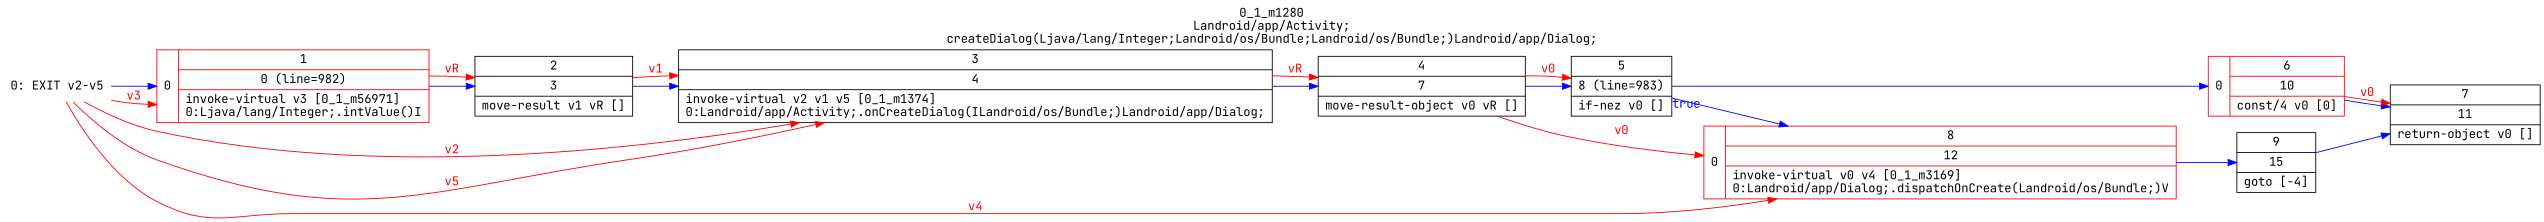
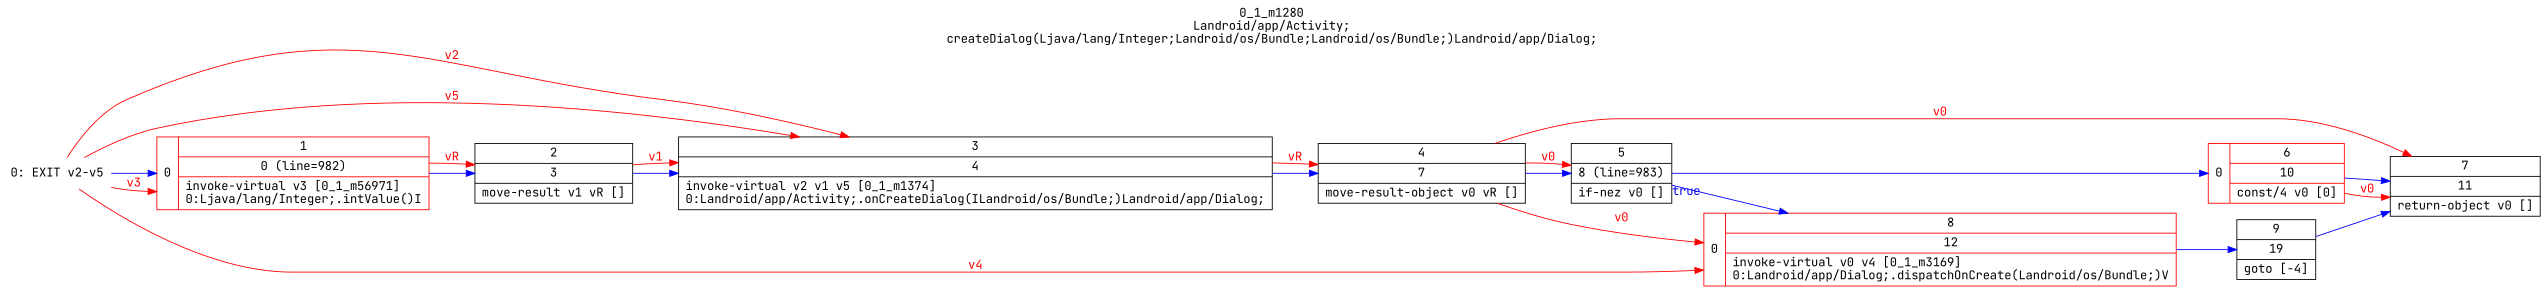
  digraph {
    fontname="JetBrains Mono"
    label="0_1_m1280\nLandroid/app/Activity;\ncreateDialog(Ljava/lang/Integer;Landroid/os/Bundle;Landroid/os/Bundle;)Landroid/app/Dialog;"
    labelloc=t
    rankdir=LR
    node [fontname="JetBrains Mono" shape=record]
    edge [color=red fontcolor=red fontname="JetBrains Mono"]
    n1 [label="0: EXIT v2-v5" shape=plaintext]
    n2 [color=red label="{0|{1|0 (line=982)|invoke-virtual v3 [0_1_m56971]\l0:Ljava/lang/Integer;.intValue()I\l}}"]
    n3 [label="3|4|invoke-virtual v2 v1 v5 [0_1_m1374]\l0:Landroid/app/Activity;.onCreateDialog(ILandroid/os/Bundle;)Landroid/app/Dialog;\l"]
    n4 [color=red label="{0|{8|12|invoke-virtual v0 v4 [0_1_m3169]\l0:Landroid/app/Dialog;.dispatchOnCreate(Landroid/os/Bundle;)V\l}}"]
    n5 [label="2|3|move-result v1 vR []\l"]
    n6 [label="4|7|move-result-object v0 vR []\l"]
-   n7 [label="9|15|goto [-4]\l"]
+   n7 [label="9|19|goto [-4]\l"]
    n8 [label="5|8 (line=983)|if-nez v0 []\l"]
    n9 [label="7|11|return-object v0 []\l"]
    n10 [color=red label="{0|{6|10|const/4 v0 [0]\l}}"]
    n1 -> n2 [color=blue fontcolor=blue weight=100]
    n1 -> n2 [label=v3]
    n1 -> n3 [label=v2]
    n1 -> n3 [label=v5]
    n1 -> n4 [label=v4]
    n2 -> n5 [color=blue fontcolor=blue weight=100]
    n2 -> n5 [label=vR]
    n3 -> n6 [color=blue fontcolor=blue weight=100]
    n3 -> n6 [label=vR]
    n4 -> n7 [color=blue fontcolor=blue weight=100]
    n5 -> n3 [color=blue fontcolor=blue weight=100]
    n5 -> n3 [label=v1]
    n6 -> n4 [label=v0]
    n6 -> n8 [color=blue fontcolor=blue weight=100]
    n6 -> n8 [label=v0]
+   n6 -> n9 [label=v0]
    n7 -> n9 [color=blue fontcolor=blue weight=100]
    n8 -> n4 [color=blue fontcolor=blue taillabel=true weight=10]
    n8 -> n10 [color=blue fontcolor=blue weight=100]
    n10 -> n9 [color=blue fontcolor=blue weight=100]
    n10 -> n9 [label=v0]
  }
